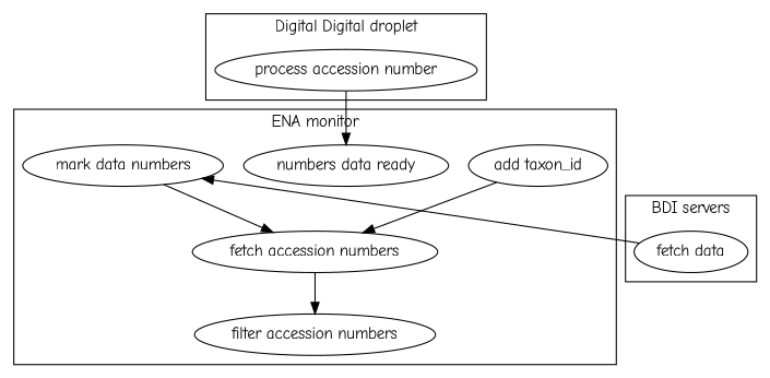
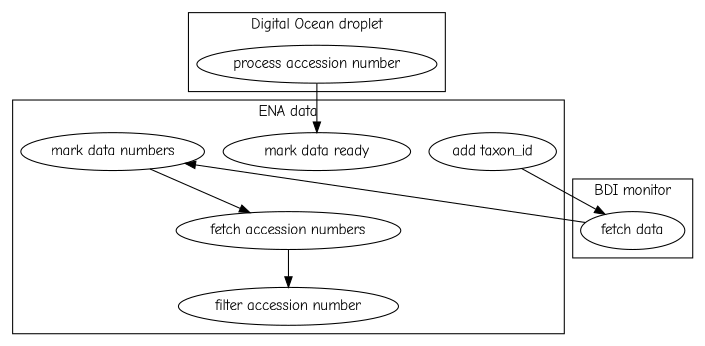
  digraph {
    fontname="Comic Neue"
    splines=line
    node [fontname="Comic Neue"]
    edge [fontname="Comic Neue"]
    "add taxon_id"
    "fetch accession numbers"
-   "filter accession numbers"
-   "mark data ready" [label="numbers data ready"]
+   "filter accession numbers" [label="filter accession number"]
+   "mark data ready"
    n5 [label="mark data numbers"]
    "process accession number"
    "fetch data"
    subgraph cluster_1 {
-     label="ENA monitor"
+     label="ENA data"
      "add taxon_id"
      "fetch accession numbers"
      "filter accession numbers"
      "mark data ready"
      n5
    }
    subgraph cluster_2 {
-     label="Digital Digital droplet"
+     label="Digital Ocean droplet"
      "process accession number"
    }
    subgraph cluster_3 {
-     label="BDI servers"
+     label="BDI monitor"
      "fetch data"
    }
-   "add taxon_id" -> "fetch accession numbers"
+   "add taxon_id" -> "fetch data"
    "fetch accession numbers" -> "filter accession numbers"
    n5 -> "fetch accession numbers"
    "process accession number" -> "mark data ready"
    "fetch data" -> n5
  }
